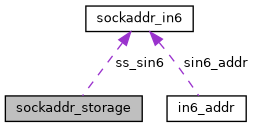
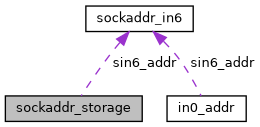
  digraph {
    node [color=black fillcolor=white fontname=Helvetica fontsize=10 shape=record style=filled]
    edge [color=darkorchid3 dir=back fontname=Helvetica fontsize=10 labelfontname=Helvetica labelfontsize=10 style=dashed]
    n1 [fillcolor=grey75 fontcolor=black height=0.2 label=sockaddr_storage width=0.4]
    n2 [height=0.2 label=sockaddr_in6 width=0.4]
-   n3 [height=0.2 label=in6_addr width=0.4]
-   n2 -> n1 [label=" ss_sin6"]
+   n3 [height=0.2 label=in0_addr width=0.4]
+   n2 -> n1 [label=" sin6_addr"]
    n2 -> n3 [label=" sin6_addr"]
  }
